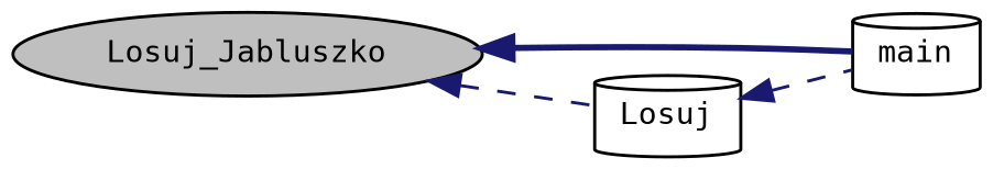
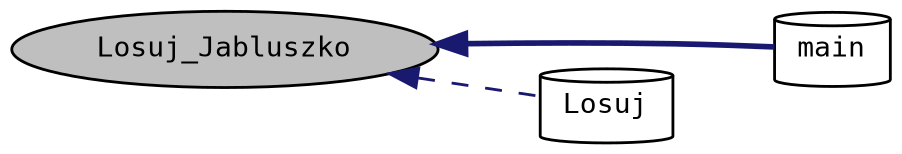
  digraph {
    fontname="DejaVu Sans Mono"
    rankdir=LR
    node [color=black fillcolor=white fontname="DejaVu Sans Mono" fontsize=10 shape=cylinder style=filled]
    edge [color=midnightblue dir=back fontname="DejaVu Sans Mono" fontsize=10 labelfontname=Helvetica labelfontsize=10 style=dashed]
    n1 [fillcolor=grey75 fontcolor=black height=0.2 label=Losuj_Jabluszko shape=ellipse width=0.4]
    n2 [height=0.2 label=main width=0.4]
    n3 [height=0.2 label=Losuj width=0.4]
    n1 -> n2 [style=bold]
    n1 -> n3
-   n3 -> n2
  }
